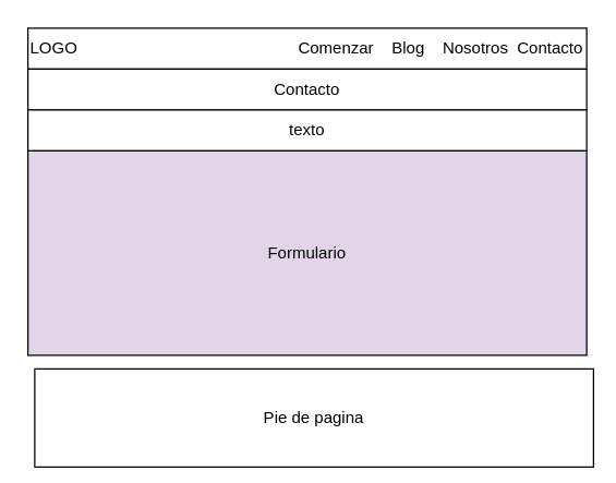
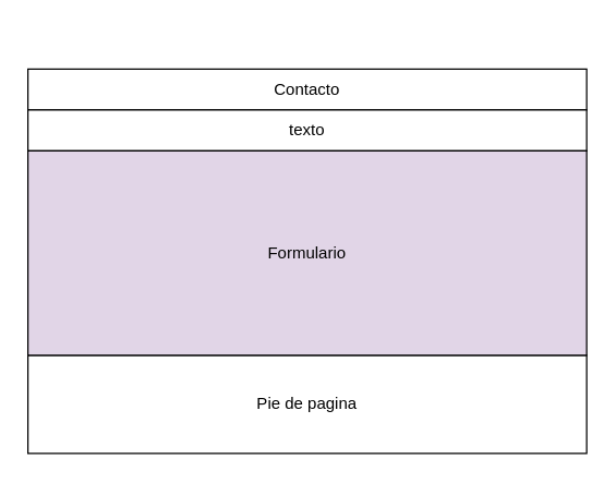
  <mxCell id="0" />
  <mxCell id="1" parent="0" />
- <mxCell id="2" value="LOGO&amp;nbsp; &amp;nbsp;&lt;span style=&quot;white-space: pre&quot;&gt;&#09;&lt;/span&gt;&lt;span style=&quot;white-space: pre&quot;&gt;&#09;&lt;/span&gt;&lt;span style=&quot;white-space: pre&quot;&gt;&#09;&lt;/span&gt;&lt;span style=&quot;white-space: pre&quot;&gt;&#09;&lt;/span&gt;&lt;span style=&quot;white-space: pre&quot;&gt;&#09;&lt;/span&gt;&lt;span style=&quot;white-space: pre&quot;&gt;&#09;&lt;/span&gt; &amp;nbsp; Comenzar&amp;nbsp; &amp;nbsp; Blog&amp;nbsp; &amp;nbsp; Nosotros&amp;nbsp; Contacto" style="rounded=0;whiteSpace=wrap;html=1;align=left;" parent="1" vertex="1"><mxGeometry width="410" height="30" as="geometry" x="20" y="20" /></mxCell>
  <mxCell id="3" value="Contacto" style="rounded=0;whiteSpace=wrap;html=1;" parent="1" vertex="1"><mxGeometry y="50" width="410" height="30" as="geometry" x="20" /></mxCell>
  <mxCell id="4" value="texto" style="rounded=0;whiteSpace=wrap;html=1;" parent="1" vertex="1"><mxGeometry y="80" width="410" height="30" as="geometry" x="20" /></mxCell>
- <mxCell id="5" value="Pie de pagina" style="rounded=0;whiteSpace=wrap;html=1;" parent="1" vertex="1"><mxGeometry x="25" y="270" width="410" height="72" as="geometry" /></mxCell>
+ <mxCell id="5" value="Pie de pagina" style="rounded=0;whiteSpace=wrap;html=1;" parent="1" vertex="1"><mxGeometry y="260" width="410" height="72" as="geometry" x="20" /></mxCell>
  <mxCell id="6" value="Formulario" style="rounded=0;whiteSpace=wrap;html=1;fillColor=#e1d5e7;" parent="1" vertex="1"><mxGeometry y="110" width="410" height="150" as="geometry" x="20" /></mxCell>
